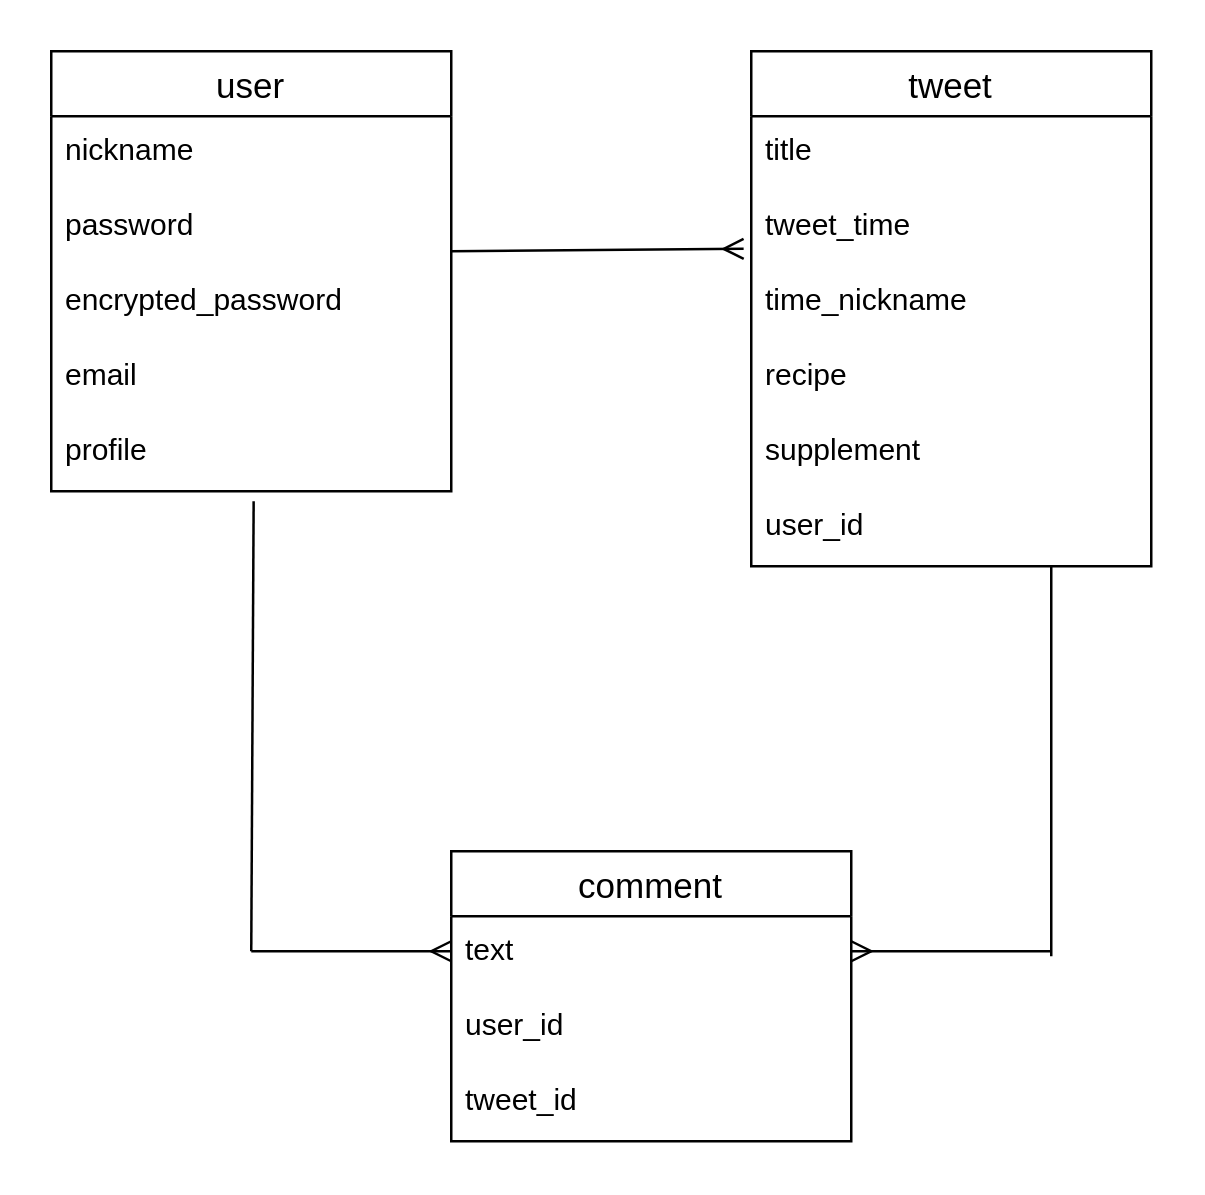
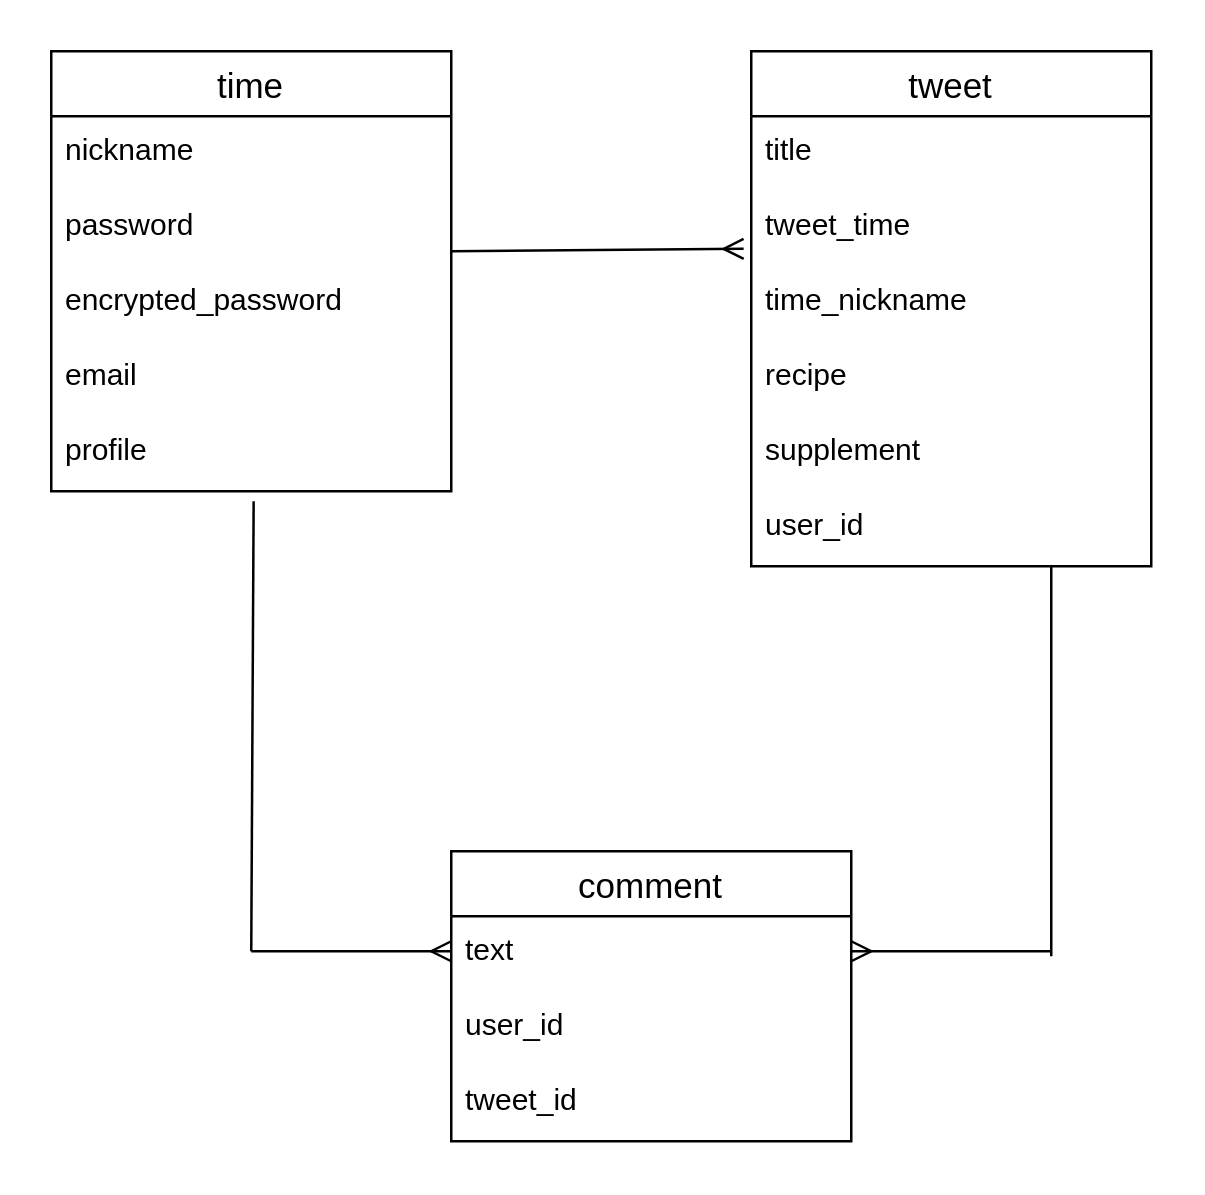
  <mxCell id="0" />
  <mxCell id="1" parent="0" />
- <mxCell id="2" value="user" style="swimlane;fontStyle=0;childLayout=stackLayout;horizontal=1;startSize=26;horizontalStack=0;resizeParent=1;resizeParentMax=0;resizeLast=0;collapsible=1;marginBottom=0;align=center;fontSize=14;" vertex="1" parent="1"><mxGeometry x="20" y="20" width="160" height="176" as="geometry" /></mxCell>
+ <mxCell id="2" value="time" style="swimlane;fontStyle=0;childLayout=stackLayout;horizontal=1;startSize=26;horizontalStack=0;resizeParent=1;resizeParentMax=0;resizeLast=0;collapsible=1;marginBottom=0;align=center;fontSize=14;" vertex="1" parent="1"><mxGeometry x="20" y="20" width="160" height="176" as="geometry" /></mxCell>
  <mxCell id="3" value="nickname" style="text;strokeColor=none;fillColor=none;spacingLeft=4;spacingRight=4;overflow=hidden;rotatable=0;points=[[0,0.5],[1,0.5]];portConstraint=eastwest;fontSize=12;" vertex="1" parent="2"><mxGeometry y="26" width="160" height="30" as="geometry" /></mxCell>
  <mxCell id="4" value="password" style="text;strokeColor=none;fillColor=none;spacingLeft=4;spacingRight=4;overflow=hidden;rotatable=0;points=[[0,0.5],[1,0.5]];portConstraint=eastwest;fontSize=12;" vertex="1" parent="2"><mxGeometry y="56" width="160" height="30" as="geometry" /></mxCell>
  <mxCell id="5" value="encrypted_password" style="text;strokeColor=none;fillColor=none;spacingLeft=4;spacingRight=4;overflow=hidden;rotatable=0;points=[[0,0.5],[1,0.5]];portConstraint=eastwest;fontSize=12;" vertex="1" parent="2"><mxGeometry y="86" width="160" height="30" as="geometry" /></mxCell>
  <mxCell id="6" value="email" style="text;strokeColor=none;fillColor=none;spacingLeft=4;spacingRight=4;overflow=hidden;rotatable=0;points=[[0,0.5],[1,0.5]];portConstraint=eastwest;fontSize=12;" vertex="1" parent="2"><mxGeometry y="116" width="160" height="30" as="geometry" /></mxCell>
  <mxCell id="7" value="profile" style="text;strokeColor=none;fillColor=none;spacingLeft=4;spacingRight=4;overflow=hidden;rotatable=0;points=[[0,0.5],[1,0.5]];portConstraint=eastwest;fontSize=12;" vertex="1" parent="2"><mxGeometry y="146" width="160" height="30" as="geometry" /></mxCell>
  <mxCell id="8" value="tweet" style="swimlane;fontStyle=0;childLayout=stackLayout;horizontal=1;startSize=26;horizontalStack=0;resizeParent=1;resizeParentMax=0;resizeLast=0;collapsible=1;marginBottom=0;align=center;fontSize=14;" vertex="1" parent="1"><mxGeometry x="300" y="20" width="160" height="206" as="geometry" /></mxCell>
  <mxCell id="9" value="title" style="text;strokeColor=none;fillColor=none;spacingLeft=4;spacingRight=4;overflow=hidden;rotatable=0;points=[[0,0.5],[1,0.5]];portConstraint=eastwest;fontSize=12;" vertex="1" parent="8"><mxGeometry y="26" width="160" height="30" as="geometry" /></mxCell>
  <mxCell id="10" value="tweet_time" style="text;strokeColor=none;fillColor=none;spacingLeft=4;spacingRight=4;overflow=hidden;rotatable=0;points=[[0,0.5],[1,0.5]];portConstraint=eastwest;fontSize=12;" vertex="1" parent="8"><mxGeometry y="56" width="160" height="30" as="geometry" /></mxCell>
  <mxCell id="11" value="time_nickname" style="text;strokeColor=none;fillColor=none;spacingLeft=4;spacingRight=4;overflow=hidden;rotatable=0;points=[[0,0.5],[1,0.5]];portConstraint=eastwest;fontSize=12;" vertex="1" parent="8"><mxGeometry y="86" width="160" height="30" as="geometry" /></mxCell>
  <mxCell id="12" value="recipe" style="text;strokeColor=none;fillColor=none;spacingLeft=4;spacingRight=4;overflow=hidden;rotatable=0;points=[[0,0.5],[1,0.5]];portConstraint=eastwest;fontSize=12;" vertex="1" parent="8"><mxGeometry y="116" width="160" height="30" as="geometry" /></mxCell>
  <mxCell id="13" value="supplement" style="text;strokeColor=none;fillColor=none;spacingLeft=4;spacingRight=4;overflow=hidden;rotatable=0;points=[[0,0.5],[1,0.5]];portConstraint=eastwest;fontSize=12;" vertex="1" parent="8"><mxGeometry y="146" width="160" height="30" as="geometry" /></mxCell>
  <mxCell id="14" value="user_id" style="text;strokeColor=none;fillColor=none;spacingLeft=4;spacingRight=4;overflow=hidden;rotatable=0;points=[[0,0.5],[1,0.5]];portConstraint=eastwest;fontSize=12;" vertex="1" parent="8"><mxGeometry y="176" width="160" height="30" as="geometry" /></mxCell>
  <mxCell id="15" value="comment" style="swimlane;fontStyle=0;childLayout=stackLayout;horizontal=1;startSize=26;horizontalStack=0;resizeParent=1;resizeParentMax=0;resizeLast=0;collapsible=1;marginBottom=0;align=center;fontSize=14;" vertex="1" parent="1"><mxGeometry x="180" y="340" width="160" height="116" as="geometry" /></mxCell>
  <mxCell id="16" value="text" style="text;strokeColor=none;fillColor=none;spacingLeft=4;spacingRight=4;overflow=hidden;rotatable=0;points=[[0,0.5],[1,0.5]];portConstraint=eastwest;fontSize=12;" vertex="1" parent="15"><mxGeometry y="26" width="160" height="30" as="geometry" /></mxCell>
  <mxCell id="17" value="user_id" style="text;strokeColor=none;fillColor=none;spacingLeft=4;spacingRight=4;overflow=hidden;rotatable=0;points=[[0,0.5],[1,0.5]];portConstraint=eastwest;fontSize=12;" vertex="1" parent="15"><mxGeometry y="56" width="160" height="30" as="geometry" /></mxCell>
  <mxCell id="18" value="tweet_id&#10;" style="text;strokeColor=none;fillColor=none;spacingLeft=4;spacingRight=4;overflow=hidden;rotatable=0;points=[[0,0.5],[1,0.5]];portConstraint=eastwest;fontSize=12;" vertex="1" parent="15"><mxGeometry y="86" width="160" height="30" as="geometry" /></mxCell>
  <mxCell id="19" value="" style="fontSize=12;html=1;endArrow=ERmany;entryX=-0.019;entryY=0.767;entryDx=0;entryDy=0;entryPerimeter=0;" edge="1" parent="1" target="10"><mxGeometry width="100" height="100" relative="1" as="geometry"><mxPoint x="180" y="100" as="sourcePoint" /><mxPoint x="280" y="0" as="targetPoint" /></mxGeometry></mxCell>
  <mxCell id="20" value="" style="fontSize=12;html=1;endArrow=ERmany;edgeStyle=orthogonalEdgeStyle;" edge="1" parent="1"><mxGeometry width="100" height="100" relative="1" as="geometry"><mxPoint x="100" y="380" as="sourcePoint" /><mxPoint x="180" y="380" as="targetPoint" /></mxGeometry></mxCell>
  <mxCell id="21" value="" style="fontSize=12;html=1;endArrow=ERmany;" edge="1" parent="1"><mxGeometry width="100" height="100" relative="1" as="geometry"><mxPoint x="420" y="380" as="sourcePoint" /><mxPoint x="340" y="380" as="targetPoint" /></mxGeometry></mxCell>
  <mxCell id="22" value="" style="endArrow=none;html=1;rounded=0;exitX=0.506;exitY=1.133;exitDx=0;exitDy=0;exitPerimeter=0;" edge="1" parent="1" source="7"><mxGeometry relative="1" as="geometry"><mxPoint x="-60" y="380" as="sourcePoint" /><mxPoint x="100" y="380" as="targetPoint" /></mxGeometry></mxCell>
  <mxCell id="23" value="" style="endArrow=none;html=1;rounded=0;" edge="1" parent="1"><mxGeometry relative="1" as="geometry"><mxPoint x="420" y="226" as="sourcePoint" /><mxPoint x="420" y="382.01" as="targetPoint" /></mxGeometry></mxCell>
